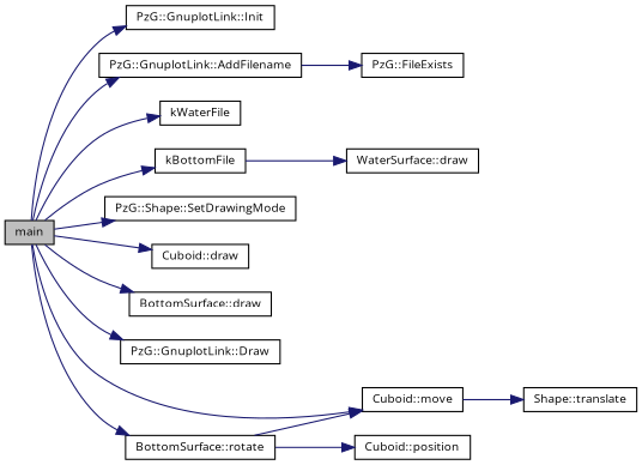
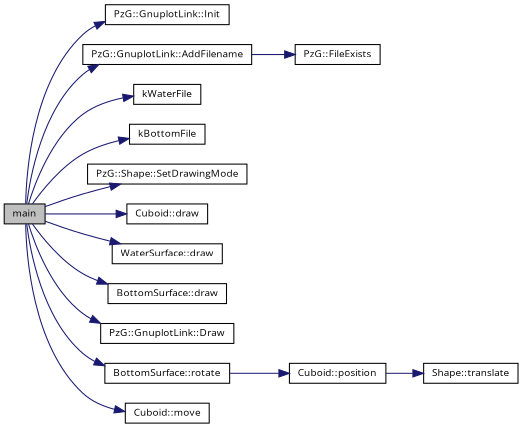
  digraph {
    fontname="Open Sans"
    rankdir=LR
    node [color=black fillcolor=white fontname="Open Sans" fontsize=10 shape=record style=filled]
    edge [color=midnightblue fontname="Open Sans" fontsize=10 labelfontname=Helvetica labelfontsize=10 style=solid]
    n1 [fillcolor=grey75 fontcolor=black height=0.2 label=main width=0.4]
    n2 [height=0.2 label="PzG::GnuplotLink::Init" width=0.4]
    n3 [height=0.2 label="PzG::GnuplotLink::AddFilename" width=0.4]
    n4 [height=0.2 label=kWaterFile width=0.4]
    n5 [height=0.2 label=kBottomFile width=0.4]
    n6 [height=0.2 label="PzG::Shape::SetDrawingMode" width=0.4]
    n7 [height=0.2 label="Cuboid::draw" width=0.4]
    n8 [height=0.2 label="WaterSurface::draw" width=0.4]
    n9 [height=0.2 label="BottomSurface::draw" width=0.4]
    n10 [height=0.2 label="PzG::GnuplotLink::Draw" width=0.4]
    n11 [height=0.2 label="BottomSurface::rotate" width=0.4]
    n12 [height=0.2 label="Cuboid::move" width=0.4]
    n13 [height=0.2 label="PzG::FileExists" width=0.4]
    n14 [height=0.2 label="Cuboid::position" width=0.4]
    n15 [height=0.2 label="Shape::translate" width=0.4]
    n1 -> n2
    n1 -> n3
    n1 -> n4
    n1 -> n5
    n1 -> n6
    n1 -> n7
-   n5 -> n8
+   n1 -> n8
    n1 -> n9
    n1 -> n10
    n1 -> n11
    n1 -> n12
    n3 -> n13
-   n11 -> n12
    n11 -> n14
-   n12 -> n15
+   n14 -> n15
  }
